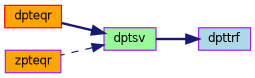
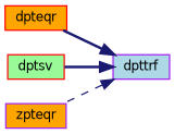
  digraph {
    rankdir=RL
    node [color=purple fillcolor=orange fontname=Helvetica fontsize=10 shape=record style=filled]
    edge [color=midnightblue dir=back fontname=Helvetica fontsize=10 labelfontname=Helvetica labelfontsize=10 style=bold]
    n1 [fillcolor=lightblue fontcolor=black height=0.2 label=dpttrf width=0.4]
    n2 [color=red height=0.2 label=dpteqr width=0.4]
-   n3 [fillcolor=palegreen height=0.2 label=dptsv width=0.4]
+   n3 [color=red fillcolor=palegreen height=0.2 label=dptsv width=0.4]
    n4 [height=0.2 label=zpteqr width=0.4]
-   n3 -> n2
+   n1 -> n2
    n1 -> n3
-   n3 -> n4 [style=dashed]
+   n1 -> n4 [style=dashed]
  }
